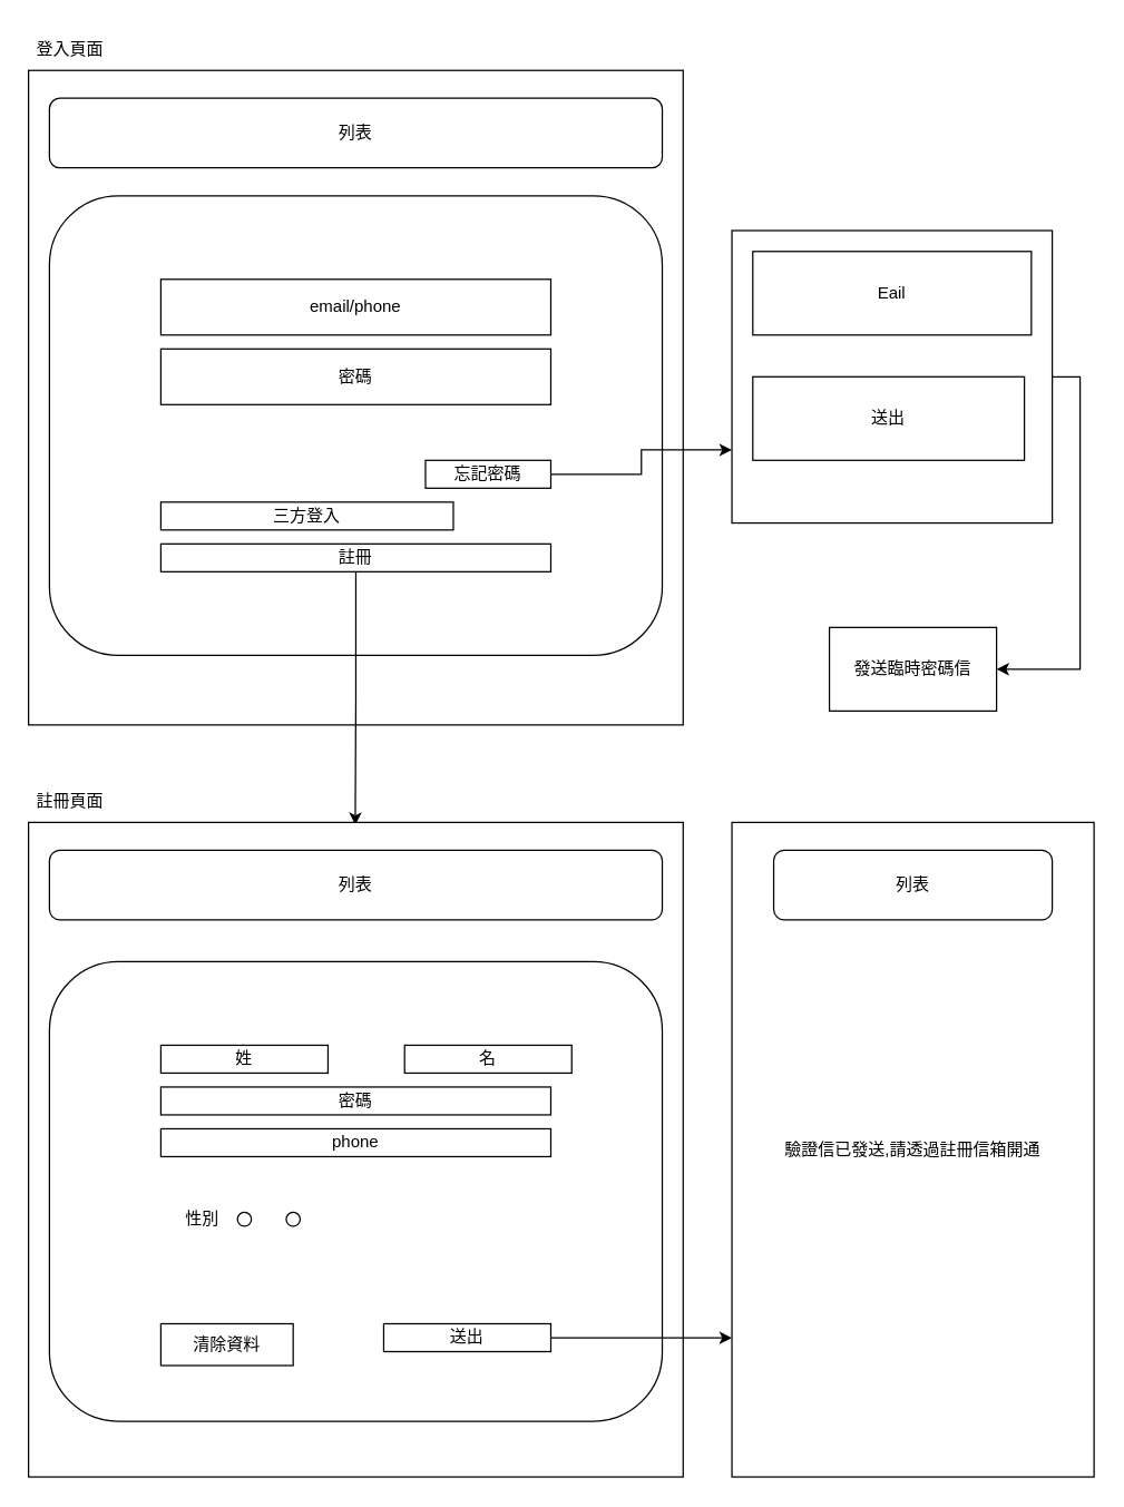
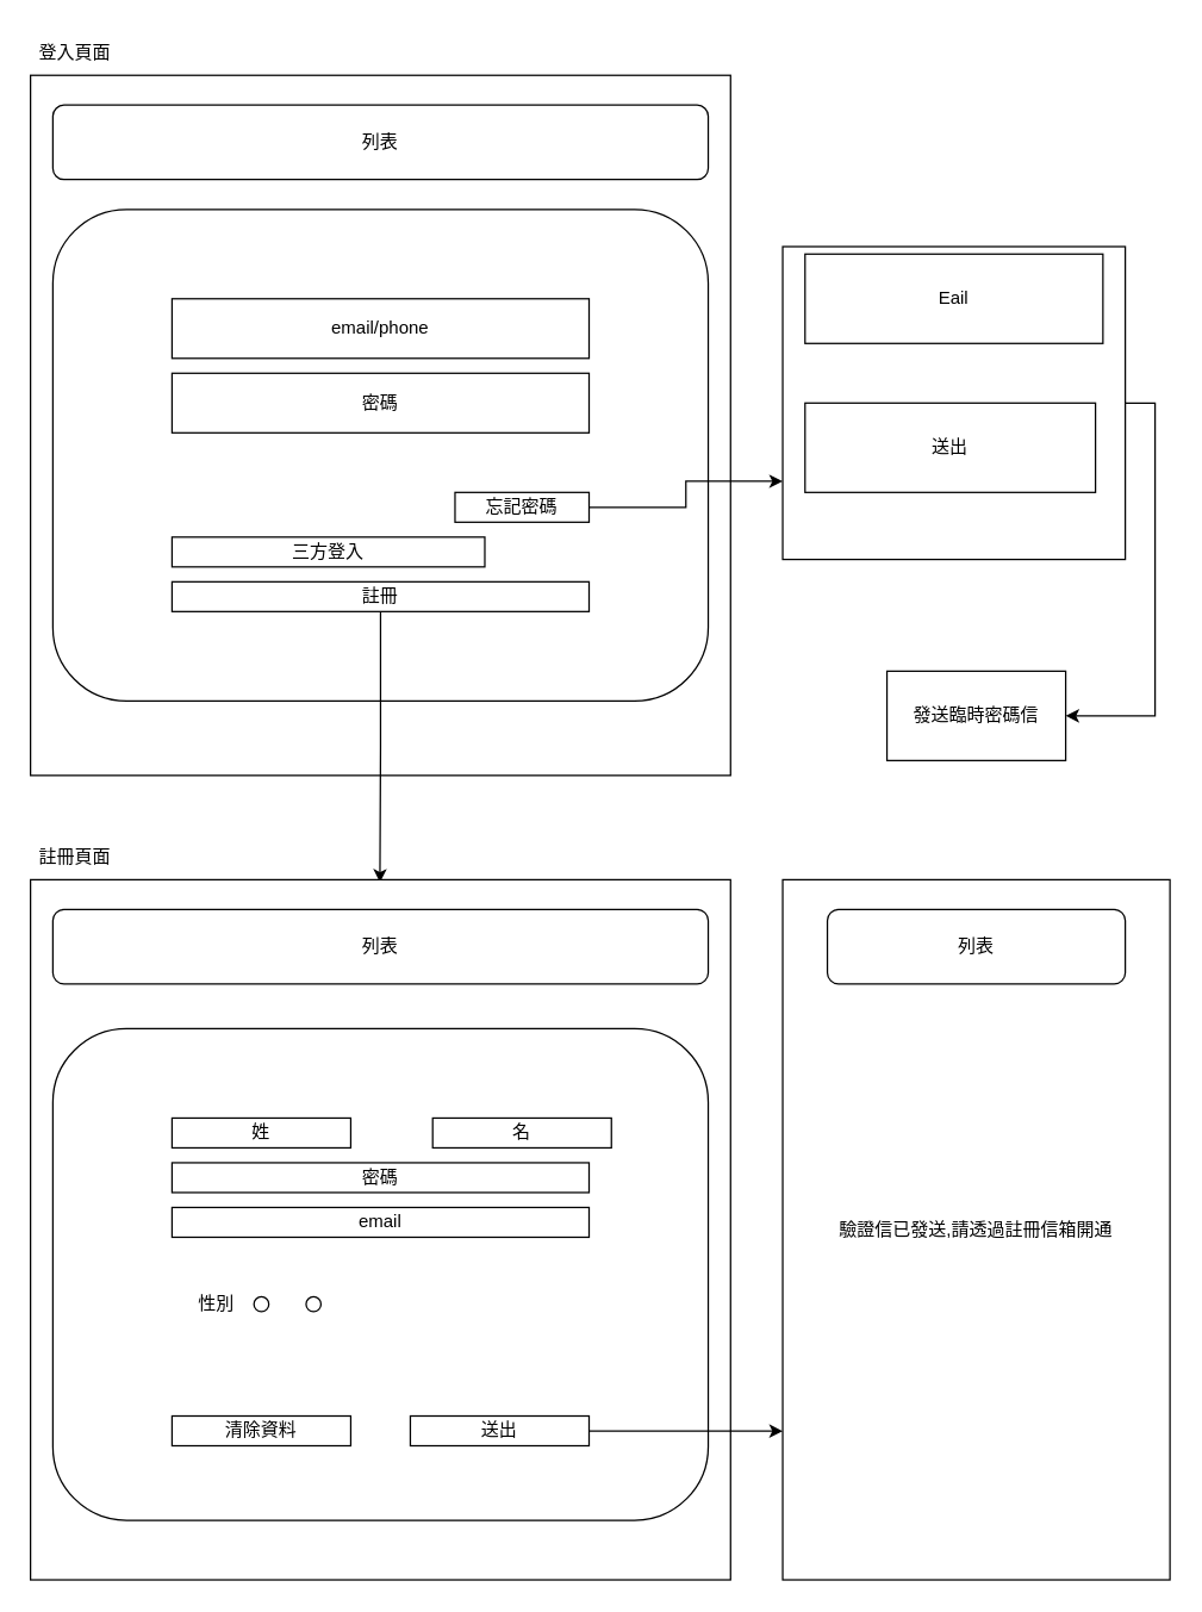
  <mxCell id="0" />
  <mxCell id="1" parent="0" />
  <mxCell id="2" value="" style="whiteSpace=wrap;html=1;aspect=fixed;" vertex="1" parent="1"><mxGeometry x="20" y="50" width="470" height="470" as="geometry" /></mxCell>
  <mxCell id="3" value="列表" style="rounded=1;whiteSpace=wrap;html=1;" vertex="1" parent="1"><mxGeometry x="35" y="70" width="440" height="50" as="geometry" /></mxCell>
  <mxCell id="4" value="登入頁面" style="text;html=1;align=center;verticalAlign=middle;whiteSpace=wrap;rounded=0;" vertex="1" parent="1"><mxGeometry x="20" y="20" width="60" height="30" as="geometry" /></mxCell>
  <mxCell id="5" value="" style="rounded=1;whiteSpace=wrap;html=1;" vertex="1" parent="1"><mxGeometry x="35" y="140" width="440" height="330" as="geometry" /></mxCell>
  <mxCell id="6" value="email/phone" style="rounded=0;whiteSpace=wrap;html=1;" vertex="1" parent="1"><mxGeometry x="115" y="200" width="280" height="40" as="geometry" /></mxCell>
  <mxCell id="7" value="密碼" style="rounded=0;whiteSpace=wrap;html=1;" vertex="1" parent="1"><mxGeometry x="115" y="250" width="280" height="40" as="geometry" /></mxCell>
  <mxCell id="8" style="edgeStyle=orthogonalEdgeStyle;rounded=0;orthogonalLoop=1;jettySize=auto;html=1;exitX=1;exitY=0.5;exitDx=0;exitDy=0;entryX=0;entryY=0.75;entryDx=0;entryDy=0;" edge="1" parent="1" source="9" target="14"><mxGeometry relative="1" as="geometry" /></mxCell>
  <mxCell id="9" value="忘記密碼" style="rounded=0;whiteSpace=wrap;html=1;" vertex="1" parent="1"><mxGeometry x="305" y="330" width="90" height="20" as="geometry" /></mxCell>
  <mxCell id="10" value="三方登入" style="rounded=0;whiteSpace=wrap;html=1;" vertex="1" parent="1"><mxGeometry x="115" y="360" width="210" height="20" as="geometry" /></mxCell>
  <mxCell id="11" style="edgeStyle=orthogonalEdgeStyle;rounded=0;orthogonalLoop=1;jettySize=auto;html=1;exitX=0.5;exitY=1;exitDx=0;exitDy=0;" edge="1" parent="1" source="12"><mxGeometry relative="1" as="geometry"><mxPoint x="254.579" y="591.847" as="targetPoint" /></mxGeometry></mxCell>
  <mxCell id="12" value="註冊" style="rounded=0;whiteSpace=wrap;html=1;" vertex="1" parent="1"><mxGeometry x="115" y="390" width="280" height="20" as="geometry" /></mxCell>
  <mxCell id="13" style="edgeStyle=orthogonalEdgeStyle;rounded=0;orthogonalLoop=1;jettySize=auto;html=1;exitX=1;exitY=0.5;exitDx=0;exitDy=0;" edge="1" parent="1" source="14" target="17"><mxGeometry relative="1" as="geometry"><mxPoint x="795" y="440" as="targetPoint" /><Array as="points"><mxPoint x="775" y="270" /><mxPoint x="775" y="480" /></Array></mxGeometry></mxCell>
  <mxCell id="14" value="" style="rounded=0;whiteSpace=wrap;html=1;" vertex="1" parent="1"><mxGeometry x="525" y="165" width="230" height="210" as="geometry" /></mxCell>
- <mxCell id="15" value="Eail" style="rounded=0;whiteSpace=wrap;html=1;" vertex="1" parent="1"><mxGeometry x="540" y="180" width="200" height="60" as="geometry" /></mxCell>
+ <mxCell id="15" value="Eail" style="rounded=0;whiteSpace=wrap;html=1;" vertex="1" parent="1"><mxGeometry x="540" y="170" width="200" height="60" as="geometry" /></mxCell>
  <mxCell id="16" value="送出" style="rounded=0;whiteSpace=wrap;html=1;" vertex="1" parent="1"><mxGeometry x="540" y="270" width="195" height="60" as="geometry" /></mxCell>
  <mxCell id="17" value="發送臨時密碼信" style="rounded=0;whiteSpace=wrap;html=1;" vertex="1" parent="1"><mxGeometry x="595" y="450" width="120" height="60" as="geometry" /></mxCell>
  <mxCell id="18" value="" style="whiteSpace=wrap;html=1;aspect=fixed;" vertex="1" parent="1"><mxGeometry x="20" y="590" width="470" height="470" as="geometry" /></mxCell>
  <mxCell id="19" value="註冊頁面" style="text;html=1;align=center;verticalAlign=middle;whiteSpace=wrap;rounded=0;" vertex="1" parent="1"><mxGeometry x="20" y="560" width="60" height="30" as="geometry" /></mxCell>
  <mxCell id="20" value="列表" style="rounded=1;whiteSpace=wrap;html=1;" vertex="1" parent="1"><mxGeometry x="35" y="610" width="440" height="50" as="geometry" /></mxCell>
  <mxCell id="21" value="" style="rounded=1;whiteSpace=wrap;html=1;" vertex="1" parent="1"><mxGeometry x="35" y="690" width="440" height="330" as="geometry" /></mxCell>
  <mxCell id="22" value="密碼" style="rounded=0;whiteSpace=wrap;html=1;" vertex="1" parent="1"><mxGeometry x="115" y="780" width="280" height="20" as="geometry" /></mxCell>
- <mxCell id="23" value="phone" style="rounded=0;whiteSpace=wrap;html=1;" vertex="1" parent="1"><mxGeometry x="115" y="810" width="280" height="20" as="geometry" /></mxCell>
+ <mxCell id="23" value="email" style="rounded=0;whiteSpace=wrap;html=1;" vertex="1" parent="1"><mxGeometry x="115" y="810" width="280" height="20" as="geometry" /></mxCell>
  <mxCell id="24" value="&lt;div&gt;姓&lt;/div&gt;" style="rounded=0;whiteSpace=wrap;html=1;" vertex="1" parent="1"><mxGeometry x="115" y="750" width="120" height="20" as="geometry" /></mxCell>
  <mxCell id="25" value="&lt;div&gt;名&lt;/div&gt;" style="rounded=0;whiteSpace=wrap;html=1;" vertex="1" parent="1"><mxGeometry x="290" y="750" width="120" height="20" as="geometry" /></mxCell>
  <mxCell id="26" value="" style="ellipse;whiteSpace=wrap;html=1;aspect=fixed;" vertex="1" parent="1"><mxGeometry x="170" y="870" width="10" height="10" as="geometry" /></mxCell>
  <mxCell id="27" value="性別" style="text;html=1;align=center;verticalAlign=middle;whiteSpace=wrap;rounded=0;" vertex="1" parent="1"><mxGeometry x="115" y="860" width="60" height="30" as="geometry" /></mxCell>
  <mxCell id="28" value="" style="ellipse;whiteSpace=wrap;html=1;aspect=fixed;" vertex="1" parent="1"><mxGeometry x="205" y="870" width="10" height="10" as="geometry" /></mxCell>
  <mxCell id="29" style="edgeStyle=orthogonalEdgeStyle;rounded=0;orthogonalLoop=1;jettySize=auto;html=1;exitX=1;exitY=0.5;exitDx=0;exitDy=0;" edge="1" parent="1" source="30"><mxGeometry relative="1" as="geometry"><mxPoint x="525" y="960.105" as="targetPoint" /></mxGeometry></mxCell>
  <mxCell id="30" value="送出" style="rounded=0;whiteSpace=wrap;html=1;" vertex="1" parent="1"><mxGeometry x="275" y="950" width="120" height="20" as="geometry" /></mxCell>
- <mxCell id="31" value="清除資料" style="rounded=0;whiteSpace=wrap;html=1;" vertex="1" parent="1"><mxGeometry x="115" y="950" width="95" height="30" as="geometry" /></mxCell>
+ <mxCell id="31" value="清除資料" style="rounded=0;whiteSpace=wrap;html=1;" vertex="1" parent="1"><mxGeometry x="115" y="950" width="120" height="20" as="geometry" /></mxCell>
  <mxCell id="32" value="驗證信已發送,請透過註冊信箱開通" style="rounded=0;whiteSpace=wrap;html=1;" vertex="1" parent="1"><mxGeometry x="525" y="590" width="260" height="470" as="geometry" /></mxCell>
  <mxCell id="33" value="列表" style="rounded=1;whiteSpace=wrap;html=1;" vertex="1" parent="1"><mxGeometry x="555" y="610" width="200" height="50" as="geometry" /></mxCell>
